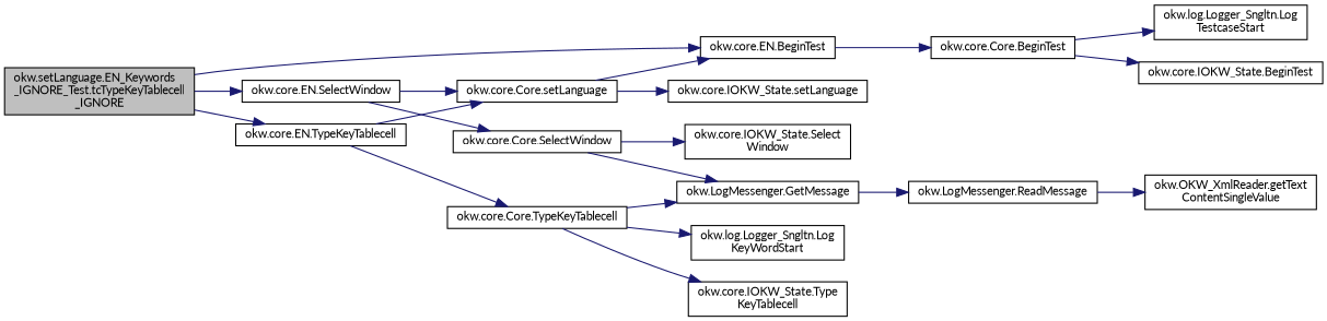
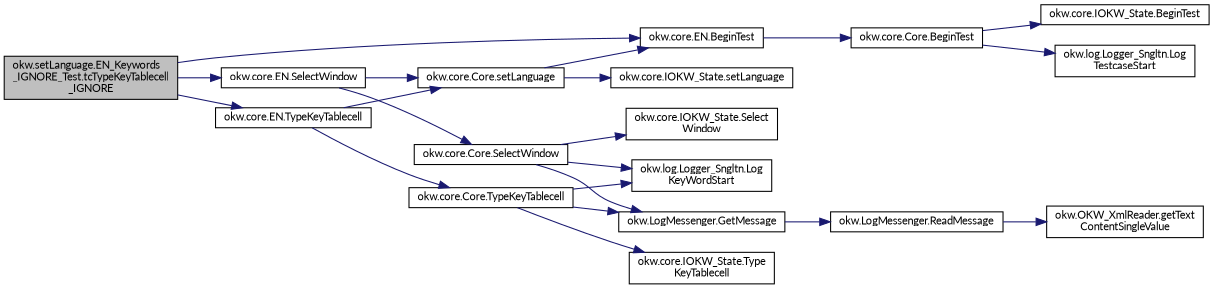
  digraph {
    fontname=Lato
    rankdir=LR
    node [color=black fillcolor=white fontname=Lato fontsize=10 shape=record style=filled]
    edge [color=midnightblue fontname=Lato fontsize=10 labelfontname=Helvetica labelfontsize=10 style=solid]
    n1 [fillcolor=grey75 fontcolor=black height=0.2 label="okw.setLanguage.EN_Keywords\l_IGNORE_Test.tcTypeKeyTablecell\l_IGNORE" width=0.4]
    n2 [height=0.2 label="okw.core.EN.BeginTest" width=0.4]
    n3 [height=0.2 label="okw.core.EN.SelectWindow" width=0.4]
    n4 [height=0.2 label="okw.core.EN.TypeKeyTablecell" width=0.4]
    n5 [height=0.2 label="okw.core.Core.BeginTest" width=0.4]
    n6 [height=0.2 label="okw.core.Core.setLanguage" width=0.4]
    n7 [height=0.2 label="okw.core.Core.SelectWindow" width=0.4]
    n8 [height=0.2 label="okw.core.Core.TypeKeyTablecell" width=0.4]
    n9 [height=0.2 label="okw.core.IOKW_State.setLanguage" width=0.4]
    n10 [height=0.2 label="okw.log.Logger_Sngltn.Log\lTestcaseStart" width=0.4]
    n11 [height=0.2 label="okw.core.IOKW_State.BeginTest" width=0.4]
    n12 [height=0.2 label="okw.log.Logger_Sngltn.Log\lKeyWordStart" width=0.4]
    n13 [height=0.2 label="okw.LogMessenger.GetMessage" width=0.4]
    n14 [height=0.2 label="okw.core.IOKW_State.Select\lWindow" width=0.4]
    n15 [height=0.2 label="okw.LogMessenger.ReadMessage" width=0.4]
    n16 [height=0.2 label="okw.OKW_XmlReader.getText\lContentSingleValue" width=0.4]
    n17 [height=0.2 label="okw.core.IOKW_State.Type\lKeyTablecell" width=0.4]
    n1 -> n2
    n1 -> n3
    n1 -> n4
    n2 -> n5
    n3 -> n6
    n3 -> n7
    n4 -> n6
    n4 -> n8
    n5 -> n10
    n5 -> n11
    n6 -> n2
    n6 -> n9
+   n7 -> n12
    n7 -> n13
    n7 -> n14
    n8 -> n12
    n8 -> n13
    n8 -> n17
    n13 -> n15
    n15 -> n16
  }
